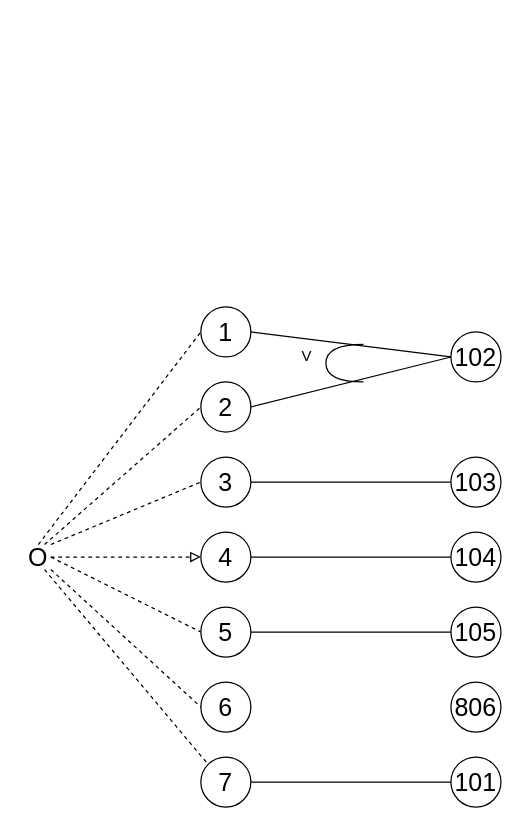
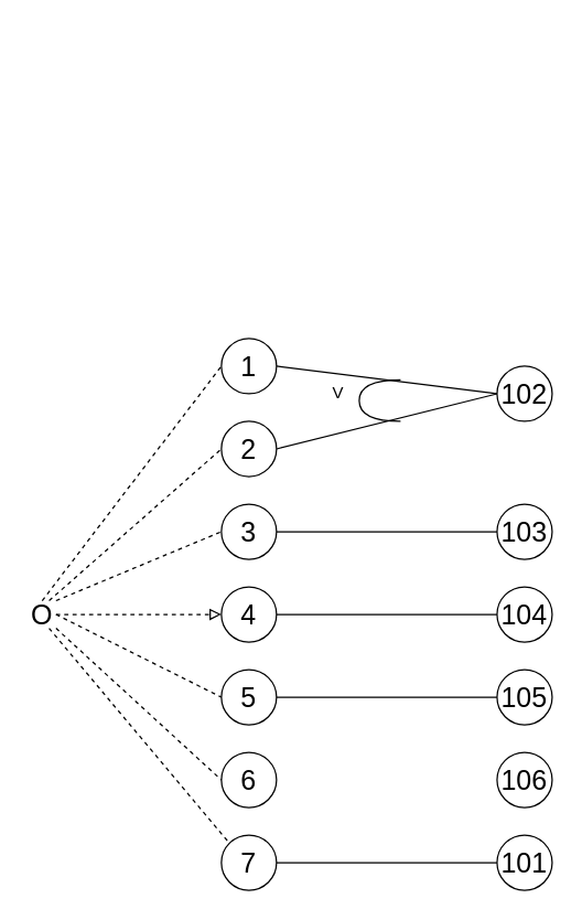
  <mxCell id="0" />
  <mxCell id="1" parent="0" />
  <mxCell id="2" style="edgeStyle=orthogonalEdgeStyle;rounded=0;orthogonalLoop=1;jettySize=auto;html=1;exitX=0.5;exitY=1;exitDx=0;exitDy=0;entryX=0;entryY=0.5;entryDx=0;entryDy=0;" parent="1" edge="1"><mxGeometry relative="1" as="geometry"><mxPoint x="160" y="20" as="targetPoint" /></mxGeometry></mxCell>
  <mxCell id="3" style="edgeStyle=none;rounded=0;orthogonalLoop=1;jettySize=auto;html=1;exitX=1;exitY=0.5;exitDx=0;exitDy=0;entryX=0;entryY=0.5;entryDx=0;entryDy=0;endArrow=none;endFill=0;" edge="1" parent="1" source="4" target="28"><mxGeometry relative="1" as="geometry" /></mxCell>
  <mxCell id="4" value="3" style="ellipse;whiteSpace=wrap;html=1;aspect=fixed;fontSize=20;" parent="1" vertex="1"><mxGeometry x="160" y="365" width="40" height="40" as="geometry" /></mxCell>
  <mxCell id="5" style="edgeStyle=none;rounded=0;orthogonalLoop=1;jettySize=auto;html=1;exitX=1;exitY=0.5;exitDx=0;exitDy=0;entryX=0;entryY=0.5;entryDx=0;entryDy=0;endArrow=none;endFill=0;" edge="1" parent="1" source="6" target="31"><mxGeometry relative="1" as="geometry" /></mxCell>
  <mxCell id="6" value="4" style="ellipse;whiteSpace=wrap;html=1;aspect=fixed;fontSize=20;" parent="1" vertex="1"><mxGeometry x="160" y="425" width="40" height="40" as="geometry" /></mxCell>
  <mxCell id="7" value="6" style="ellipse;whiteSpace=wrap;html=1;aspect=fixed;fontSize=20;" parent="1" vertex="1"><mxGeometry x="160" y="545" width="40" height="40" as="geometry" /></mxCell>
  <mxCell id="8" style="edgeStyle=none;rounded=0;orthogonalLoop=1;jettySize=auto;html=1;exitX=1;exitY=0.5;exitDx=0;exitDy=0;entryX=0;entryY=0.5;entryDx=0;entryDy=0;endArrow=none;endFill=0;" edge="1" parent="1" source="9" target="30"><mxGeometry relative="1" as="geometry" /></mxCell>
  <mxCell id="9" value="5" style="ellipse;whiteSpace=wrap;html=1;aspect=fixed;fontSize=20;" parent="1" vertex="1"><mxGeometry x="160" y="485" width="40" height="40" as="geometry" /></mxCell>
  <mxCell id="10" style="rounded=0;orthogonalLoop=1;jettySize=auto;html=1;exitX=1;exitY=0;exitDx=0;exitDy=0;entryX=0;entryY=0.5;entryDx=0;entryDy=0;fontSize=20;dashed=1;endArrow=none;endFill=0;" parent="1" source="17" target="4" edge="1"><mxGeometry relative="1" as="geometry" /></mxCell>
  <mxCell id="11" style="edgeStyle=none;rounded=0;orthogonalLoop=1;jettySize=auto;html=1;exitX=1;exitY=0.5;exitDx=0;exitDy=0;entryX=0;entryY=0.5;entryDx=0;entryDy=0;dashed=1;fontSize=20;endArrow=block;endFill=0;" parent="1" source="17" target="6" edge="1"><mxGeometry relative="1" as="geometry" /></mxCell>
  <mxCell id="12" style="edgeStyle=none;rounded=0;orthogonalLoop=1;jettySize=auto;html=1;exitX=1;exitY=0.5;exitDx=0;exitDy=0;entryX=0;entryY=0.5;entryDx=0;entryDy=0;dashed=1;endArrow=none;endFill=0;fontSize=20;" parent="1" source="17" target="9" edge="1"><mxGeometry relative="1" as="geometry" /></mxCell>
  <mxCell id="13" style="edgeStyle=none;rounded=0;orthogonalLoop=1;jettySize=auto;html=1;exitX=1;exitY=1;exitDx=0;exitDy=0;entryX=0;entryY=0.5;entryDx=0;entryDy=0;dashed=1;endArrow=none;endFill=0;fontSize=20;" parent="1" source="17" target="7" edge="1"><mxGeometry relative="1" as="geometry" /></mxCell>
  <mxCell id="14" style="rounded=0;orthogonalLoop=1;jettySize=auto;html=1;exitX=0.75;exitY=1;exitDx=0;exitDy=0;entryX=0;entryY=0;entryDx=0;entryDy=0;dashed=1;endArrow=none;endFill=0;" edge="1" parent="1" source="17" target="21"><mxGeometry relative="1" as="geometry" /></mxCell>
  <mxCell id="15" style="edgeStyle=none;rounded=0;orthogonalLoop=1;jettySize=auto;html=1;exitX=0.75;exitY=0;exitDx=0;exitDy=0;entryX=0;entryY=0.5;entryDx=0;entryDy=0;dashed=1;endArrow=none;endFill=0;" edge="1" parent="1" source="17" target="23"><mxGeometry relative="1" as="geometry" /></mxCell>
  <mxCell id="16" style="edgeStyle=none;rounded=0;orthogonalLoop=1;jettySize=auto;html=1;exitX=0.5;exitY=0;exitDx=0;exitDy=0;entryX=0;entryY=0.5;entryDx=0;entryDy=0;dashed=1;endArrow=none;endFill=0;" edge="1" parent="1" source="17" target="25"><mxGeometry relative="1" as="geometry" /></mxCell>
  <mxCell id="17" value="О" style="text;html=1;strokeColor=none;fillColor=none;align=center;verticalAlign=middle;whiteSpace=wrap;rounded=0;fontSize=20;" parent="1" vertex="1"><mxGeometry x="20" y="435" width="20" height="20" as="geometry" /></mxCell>
  <mxCell id="18" value="101" style="ellipse;whiteSpace=wrap;html=1;aspect=fixed;fontSize=20;" parent="1" vertex="1"><mxGeometry x="360" y="605" width="40" height="40" as="geometry" /></mxCell>
  <mxCell id="19" value="102" style="ellipse;whiteSpace=wrap;html=1;aspect=fixed;fontSize=20;" parent="1" vertex="1"><mxGeometry x="360" y="265" width="40" height="40" as="geometry" /></mxCell>
  <mxCell id="20" style="edgeStyle=none;rounded=0;orthogonalLoop=1;jettySize=auto;html=1;exitX=1;exitY=0.5;exitDx=0;exitDy=0;endArrow=none;endFill=0;" edge="1" parent="1" source="21" target="18"><mxGeometry relative="1" as="geometry" /></mxCell>
  <mxCell id="21" value="7" style="ellipse;whiteSpace=wrap;html=1;aspect=fixed;fontSize=20;" vertex="1" parent="1"><mxGeometry x="160" y="605" width="40" height="40" as="geometry" /></mxCell>
  <mxCell id="22" style="edgeStyle=none;rounded=0;orthogonalLoop=1;jettySize=auto;html=1;exitX=1;exitY=0.5;exitDx=0;exitDy=0;endArrow=none;endFill=0;entryX=0;entryY=0.5;entryDx=0;entryDy=0;" edge="1" parent="1" source="23" target="19"><mxGeometry relative="1" as="geometry"><mxPoint x="360" y="285" as="targetPoint" /></mxGeometry></mxCell>
  <mxCell id="23" value="2" style="ellipse;whiteSpace=wrap;html=1;aspect=fixed;fontSize=20;" vertex="1" parent="1"><mxGeometry x="160" y="305" width="40" height="40" as="geometry" /></mxCell>
  <mxCell id="24" style="edgeStyle=none;rounded=0;orthogonalLoop=1;jettySize=auto;html=1;exitX=1;exitY=0.5;exitDx=0;exitDy=0;entryX=0;entryY=0.5;entryDx=0;entryDy=0;endArrow=none;endFill=0;" edge="1" parent="1" source="25" target="19"><mxGeometry relative="1" as="geometry" /></mxCell>
  <mxCell id="25" value="1" style="ellipse;whiteSpace=wrap;html=1;aspect=fixed;fontSize=20;" vertex="1" parent="1"><mxGeometry x="160" y="245" width="40" height="40" as="geometry" /></mxCell>
  <mxCell id="26" value="" style="curved=1;endArrow=none;html=1;endFill=0;" edge="1" parent="1"><mxGeometry width="50" height="50" relative="1" as="geometry"><mxPoint x="290" y="305" as="sourcePoint" /><mxPoint x="290" y="275" as="targetPoint" /><Array as="points"><mxPoint x="260" y="305" /><mxPoint x="260" y="275" /></Array></mxGeometry></mxCell>
  <mxCell id="27" value="V" style="text;html=1;strokeColor=none;fillColor=none;align=center;verticalAlign=middle;whiteSpace=wrap;rounded=0;" vertex="1" parent="1"><mxGeometry x="240" y="275" width="10" height="20" as="geometry" /></mxCell>
  <mxCell id="28" value="103" style="ellipse;whiteSpace=wrap;html=1;aspect=fixed;fontSize=20;" vertex="1" parent="1"><mxGeometry x="360" y="365" width="40" height="40" as="geometry" /></mxCell>
- <mxCell id="29" value="806" style="ellipse;whiteSpace=wrap;html=1;aspect=fixed;fontSize=20;" vertex="1" parent="1"><mxGeometry x="360" y="545" width="40" height="40" as="geometry" /></mxCell>
+ <mxCell id="29" value="106" style="ellipse;whiteSpace=wrap;html=1;aspect=fixed;fontSize=20;" vertex="1" parent="1"><mxGeometry x="360" y="545" width="40" height="40" as="geometry" /></mxCell>
  <mxCell id="30" value="105" style="ellipse;whiteSpace=wrap;html=1;aspect=fixed;fontSize=20;" vertex="1" parent="1"><mxGeometry x="360" y="485" width="40" height="40" as="geometry" /></mxCell>
  <mxCell id="31" value="104" style="ellipse;whiteSpace=wrap;html=1;aspect=fixed;fontSize=20;" vertex="1" parent="1"><mxGeometry x="360" y="425" width="40" height="40" as="geometry" /></mxCell>
